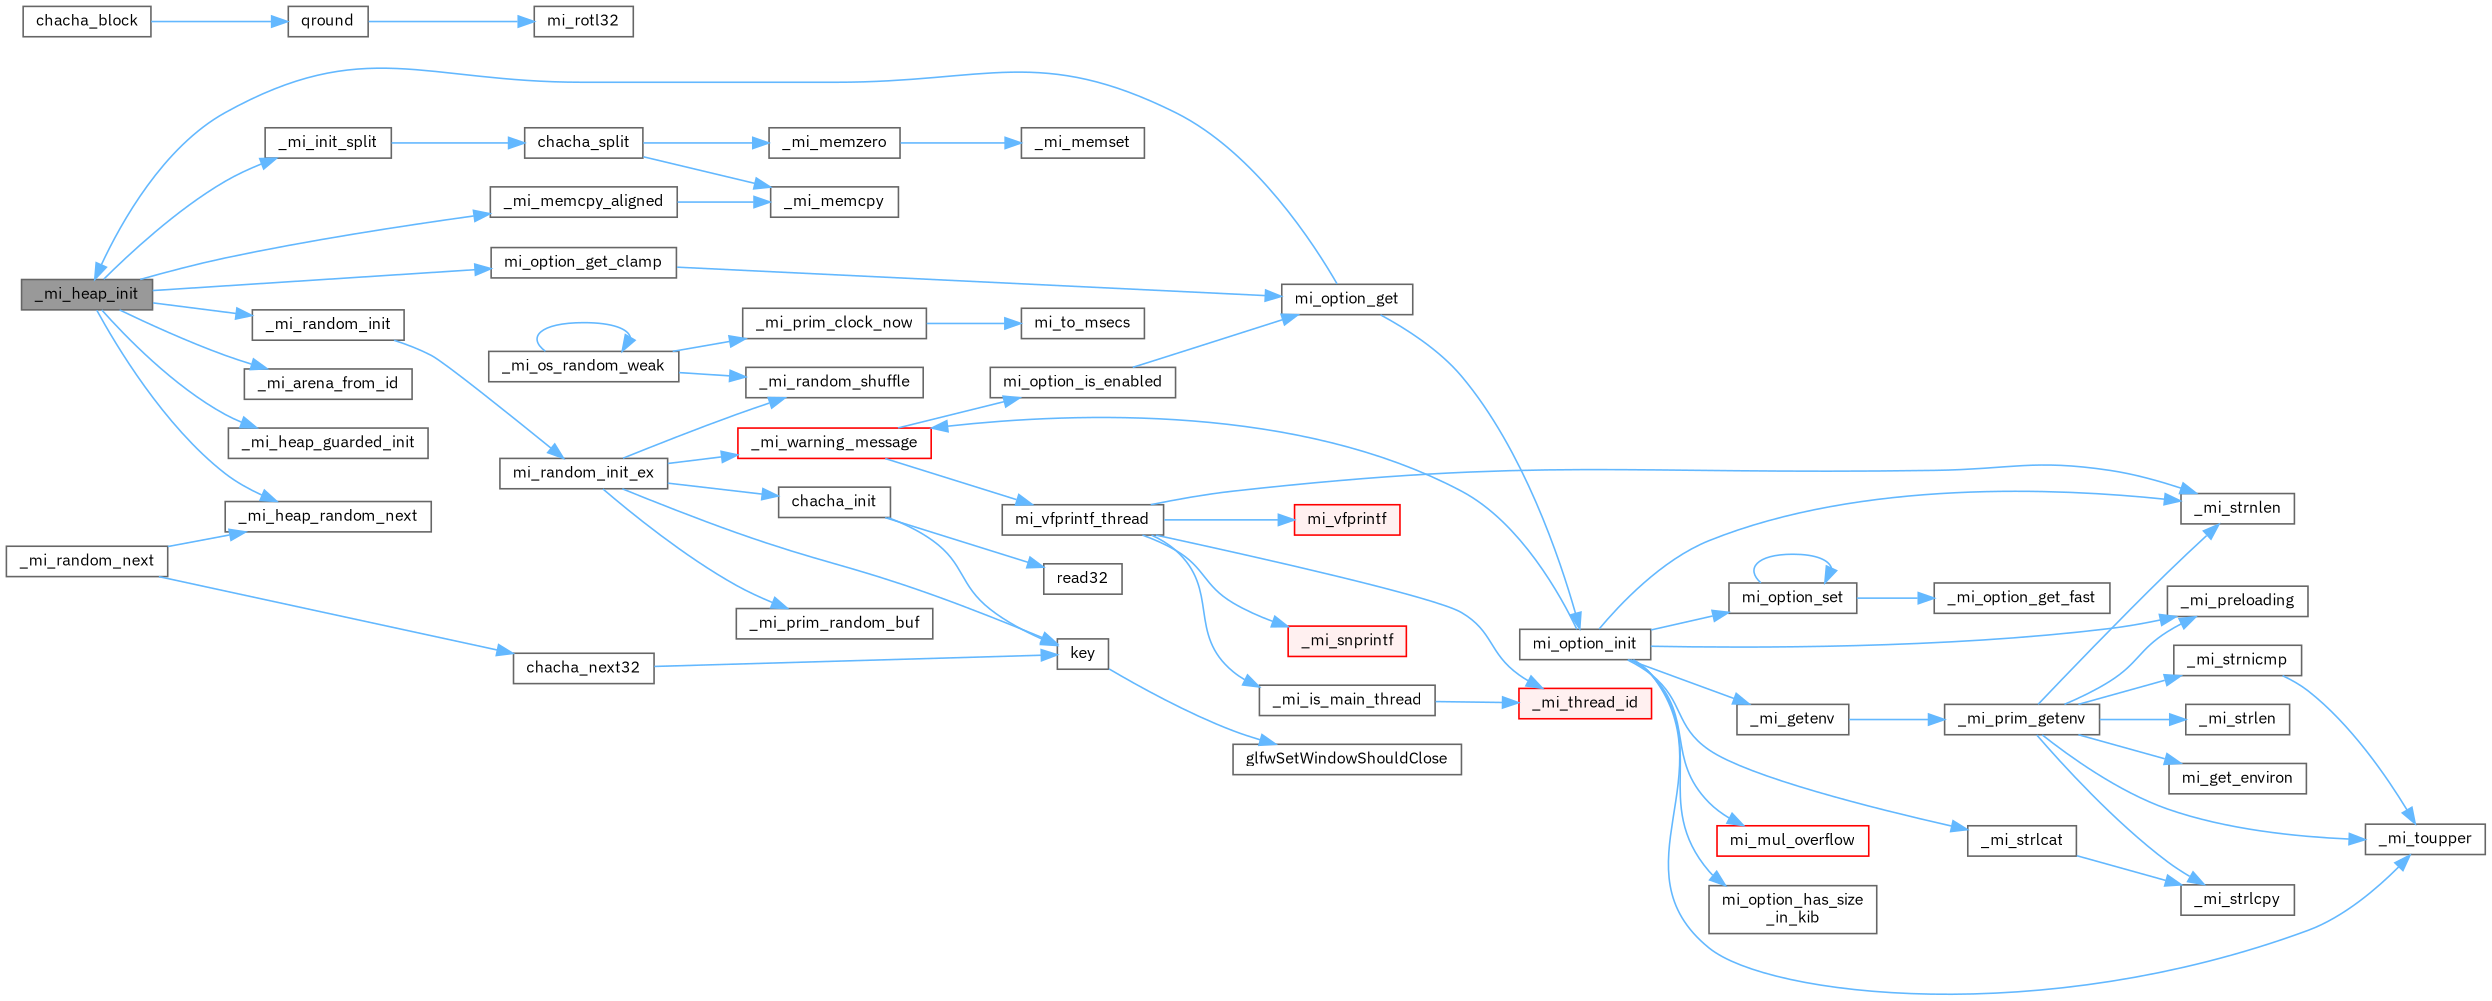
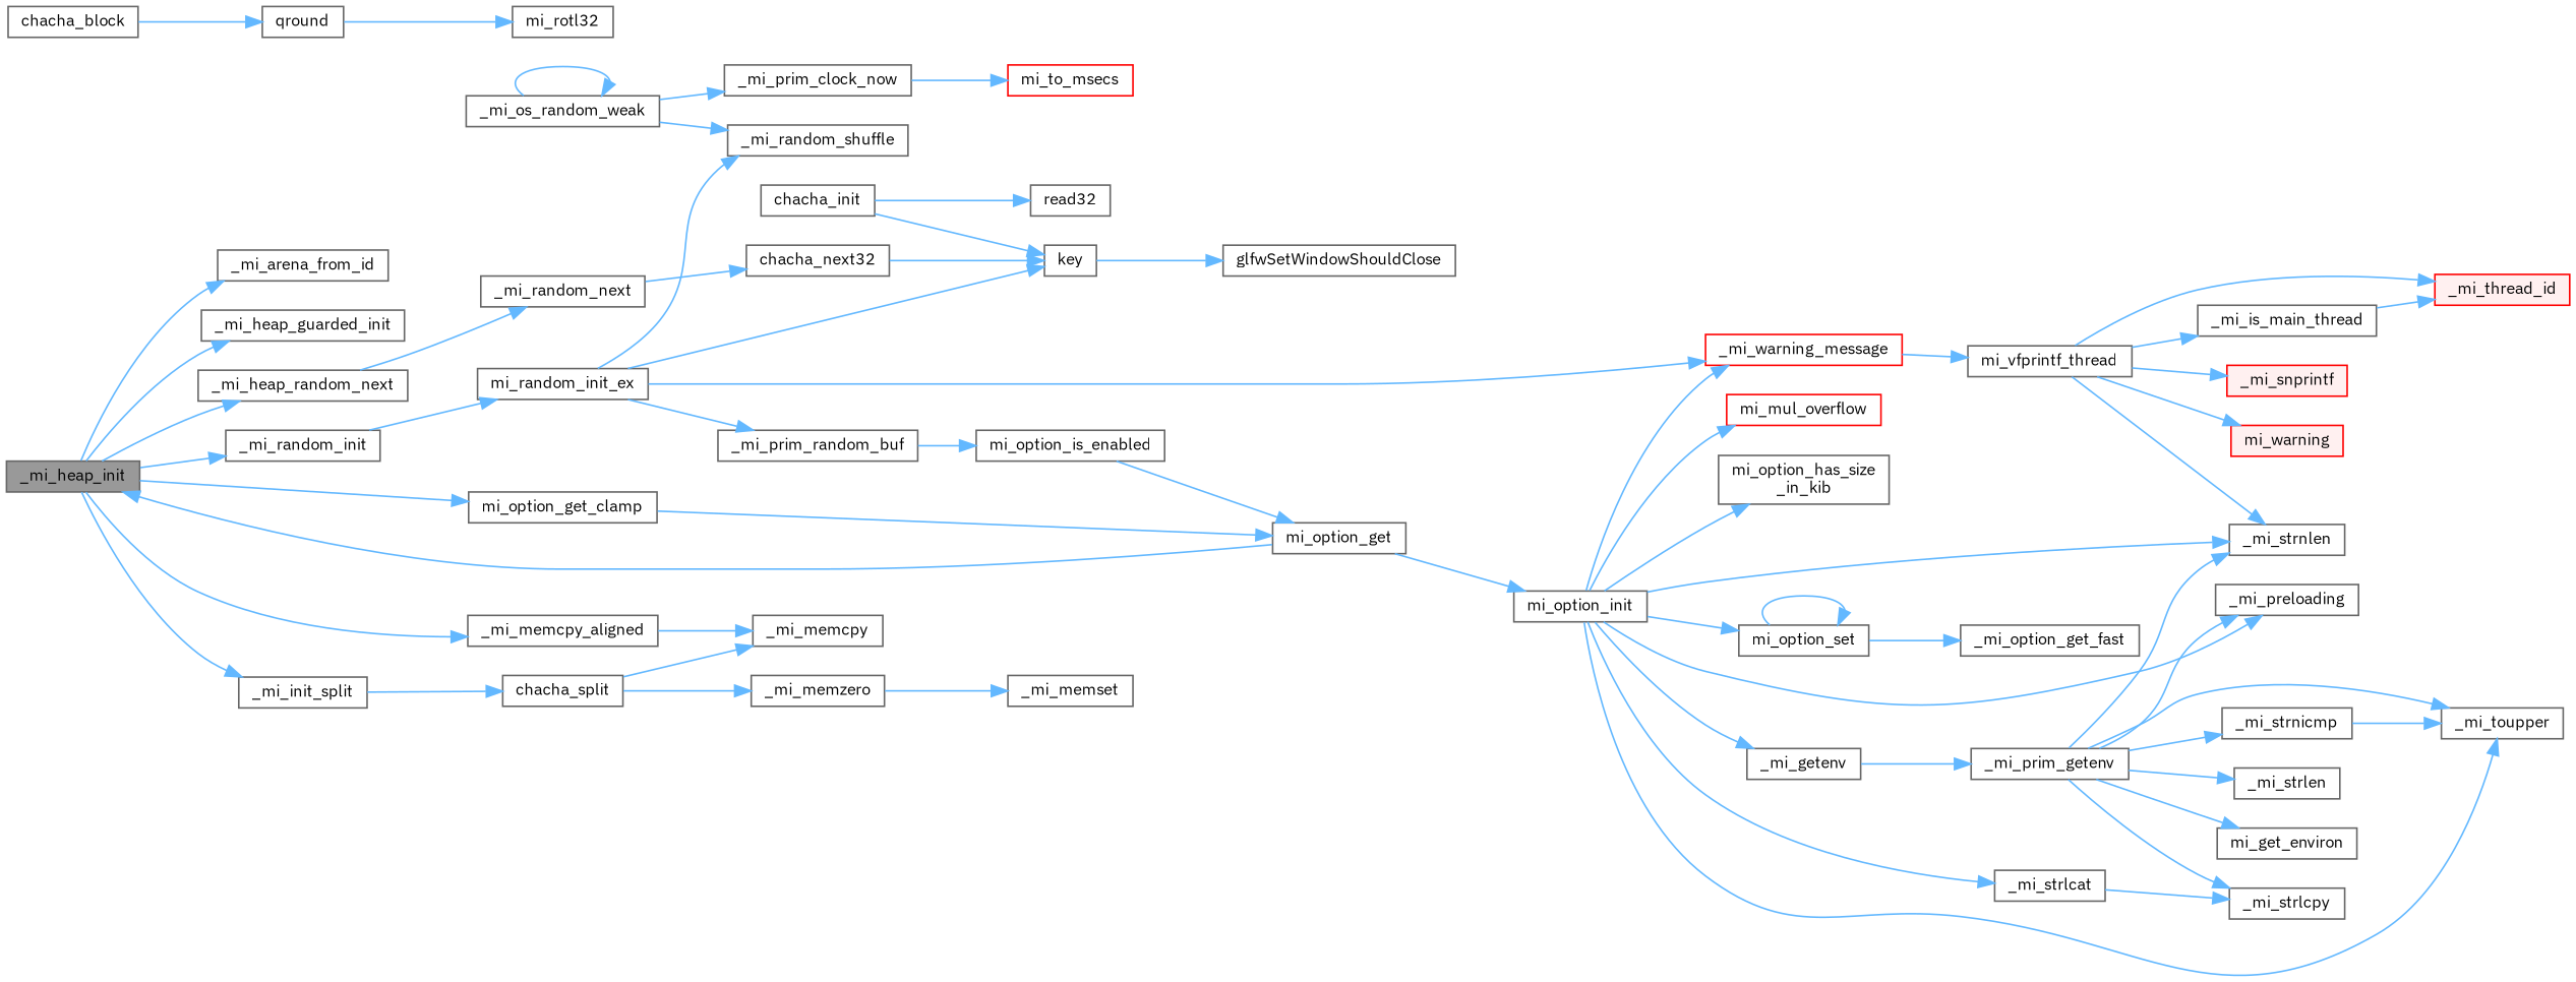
  digraph {
    fontname="IBM Plex Sans"
    rankdir=LR
    node [color=grey40 fillcolor=white fontname="IBM Plex Sans" fontsize=10 shape=box style=filled]
    edge [color=steelblue1 fontname="IBM Plex Sans" fontsize=10 labelfontname=Helvetica labelfontsize=10 style=solid]
    n1 [color=gray40 fillcolor=grey60 fontcolor=black height=0.2 label=_mi_heap_init width=0.4]
    n2 [height=0.2 label=_mi_arena_from_id width=0.4]
    n3 [height=0.2 label=_mi_heap_guarded_init width=0.4]
    n4 [height=0.2 label=_mi_heap_random_next width=0.4]
    n5 [height=0.2 label=_mi_memcpy_aligned width=0.4]
    n6 [height=0.2 label=_mi_random_init width=0.4]
    n7 [height=0.2 label=_mi_init_split width=0.4]
    n8 [height=0.2 label=mi_option_get_clamp width=0.4]
    n9 [height=0.2 label=_mi_random_next width=0.4]
    n10 [height=0.2 label=_mi_memcpy width=0.4]
    n11 [height=0.2 label=mi_random_init_ex width=0.4]
    n12 [height=0.2 label=mi_option_get width=0.4]
    n13 [height=0.2 label=mi_option_init width=0.4]
    n14 [height=0.2 label=chacha_split width=0.4]
    n15 [height=0.2 label=chacha_next32 width=0.4]
    n16 [height=0.2 label=key width=0.4]
    n17 [height=0.2 label=chacha_block width=0.4]
    n18 [height=0.2 label=qround width=0.4]
    n19 [height=0.2 label=mi_rotl32 width=0.4]
    n20 [height=0.2 label=_mi_random_shuffle width=0.4]
    n21 [height=0.2 label=_mi_prim_random_buf width=0.4]
    n22 [color=red height=0.2 label=_mi_warning_message width=0.4]
    n23 [height=0.2 label=chacha_init width=0.4]
    n24 [height=0.2 label=_mi_os_random_weak width=0.4]
    n25 [height=0.2 label=_mi_prim_clock_now width=0.4]
    n26 [height=0.2 label=mi_option_is_enabled width=0.4]
    n27 [height=0.2 label=mi_vfprintf_thread width=0.4]
    n28 [height=0.2 label=read32 width=0.4]
    n29 [height=0.2 label=glfwSetWindowShouldClose width=0.4]
-   n30 [height=0.2 label=mi_to_msecs width=0.4]
+   n30 [color=red height=0.2 label=mi_to_msecs width=0.4]
    n31 [height=0.2 label=_mi_strnlen width=0.4]
    n32 [height=0.2 label=_mi_is_main_thread width=0.4]
    n33 [color=red fillcolor="#FFF0F0" height=0.2 label=_mi_thread_id width=0.4]
    n34 [color=red fillcolor="#FFF0F0" height=0.2 label=_mi_snprintf width=0.4]
-   n35 [color=red fillcolor="#FFF0F0" height=0.2 label=mi_vfprintf width=0.4]
+   n35 [color=red fillcolor="#FFF0F0" height=0.2 label=mi_warning width=0.4]
    n36 [height=0.2 label=_mi_getenv width=0.4]
    n37 [height=0.2 label=_mi_preloading width=0.4]
    n38 [height=0.2 label=_mi_toupper width=0.4]
    n39 [height=0.2 label=_mi_strlcat width=0.4]
    n40 [color=red height=0.2 label=mi_mul_overflow width=0.4]
    n41 [height=0.2 label="mi_option_has_size\l_in_kib" width=0.4]
    n42 [height=0.2 label=mi_option_set width=0.4]
    n43 [height=0.2 label=_mi_prim_getenv width=0.4]
    n44 [height=0.2 label=_mi_strlcpy width=0.4]
    n45 [height=0.2 label=_mi_option_get_fast width=0.4]
    n46 [height=0.2 label=_mi_strlen width=0.4]
    n47 [height=0.2 label=_mi_strnicmp width=0.4]
    n48 [height=0.2 label=mi_get_environ width=0.4]
    n49 [height=0.2 label=_mi_memzero width=0.4]
    n50 [height=0.2 label=_mi_memset width=0.4]
    n1 -> n2
    n1 -> n3
    n1 -> n4
    n1 -> n5
    n1 -> n6
    n1 -> n7
    n1 -> n8
-   n9 -> n4
+   n4 -> n9
    n5 -> n10
    n6 -> n11
    n7 -> n14
    n8 -> n12
    n9 -> n15
    n11 -> n16
    n11 -> n20
    n11 -> n21
    n11 -> n22
-   n11 -> n23
    n12 -> n1
    n12 -> n13
    n13 -> n22
    n13 -> n31
    n13 -> n36
    n13 -> n37
    n13 -> n38
    n13 -> n39
    n13 -> n40
    n13 -> n41
    n13 -> n42
    n14 -> n10
    n14 -> n49
    n15 -> n16
    n16 -> n29
    n17 -> n18
    n18 -> n19
-   n22 -> n26
+   n21 -> n26
    n22 -> n27
    n23 -> n16
    n23 -> n28
    n24 -> n20
    n24 -> n24
    n24 -> n25
    n25 -> n30
    n26 -> n12
    n27 -> n31
    n27 -> n32
    n27 -> n33
    n27 -> n34
    n27 -> n35
    n32 -> n33
    n36 -> n43
    n39 -> n44
    n42 -> n42
    n42 -> n45
    n43 -> n31
    n43 -> n37
    n43 -> n38
    n43 -> n44
    n43 -> n46
    n43 -> n47
    n43 -> n48
    n47 -> n38
    n49 -> n50
  }
